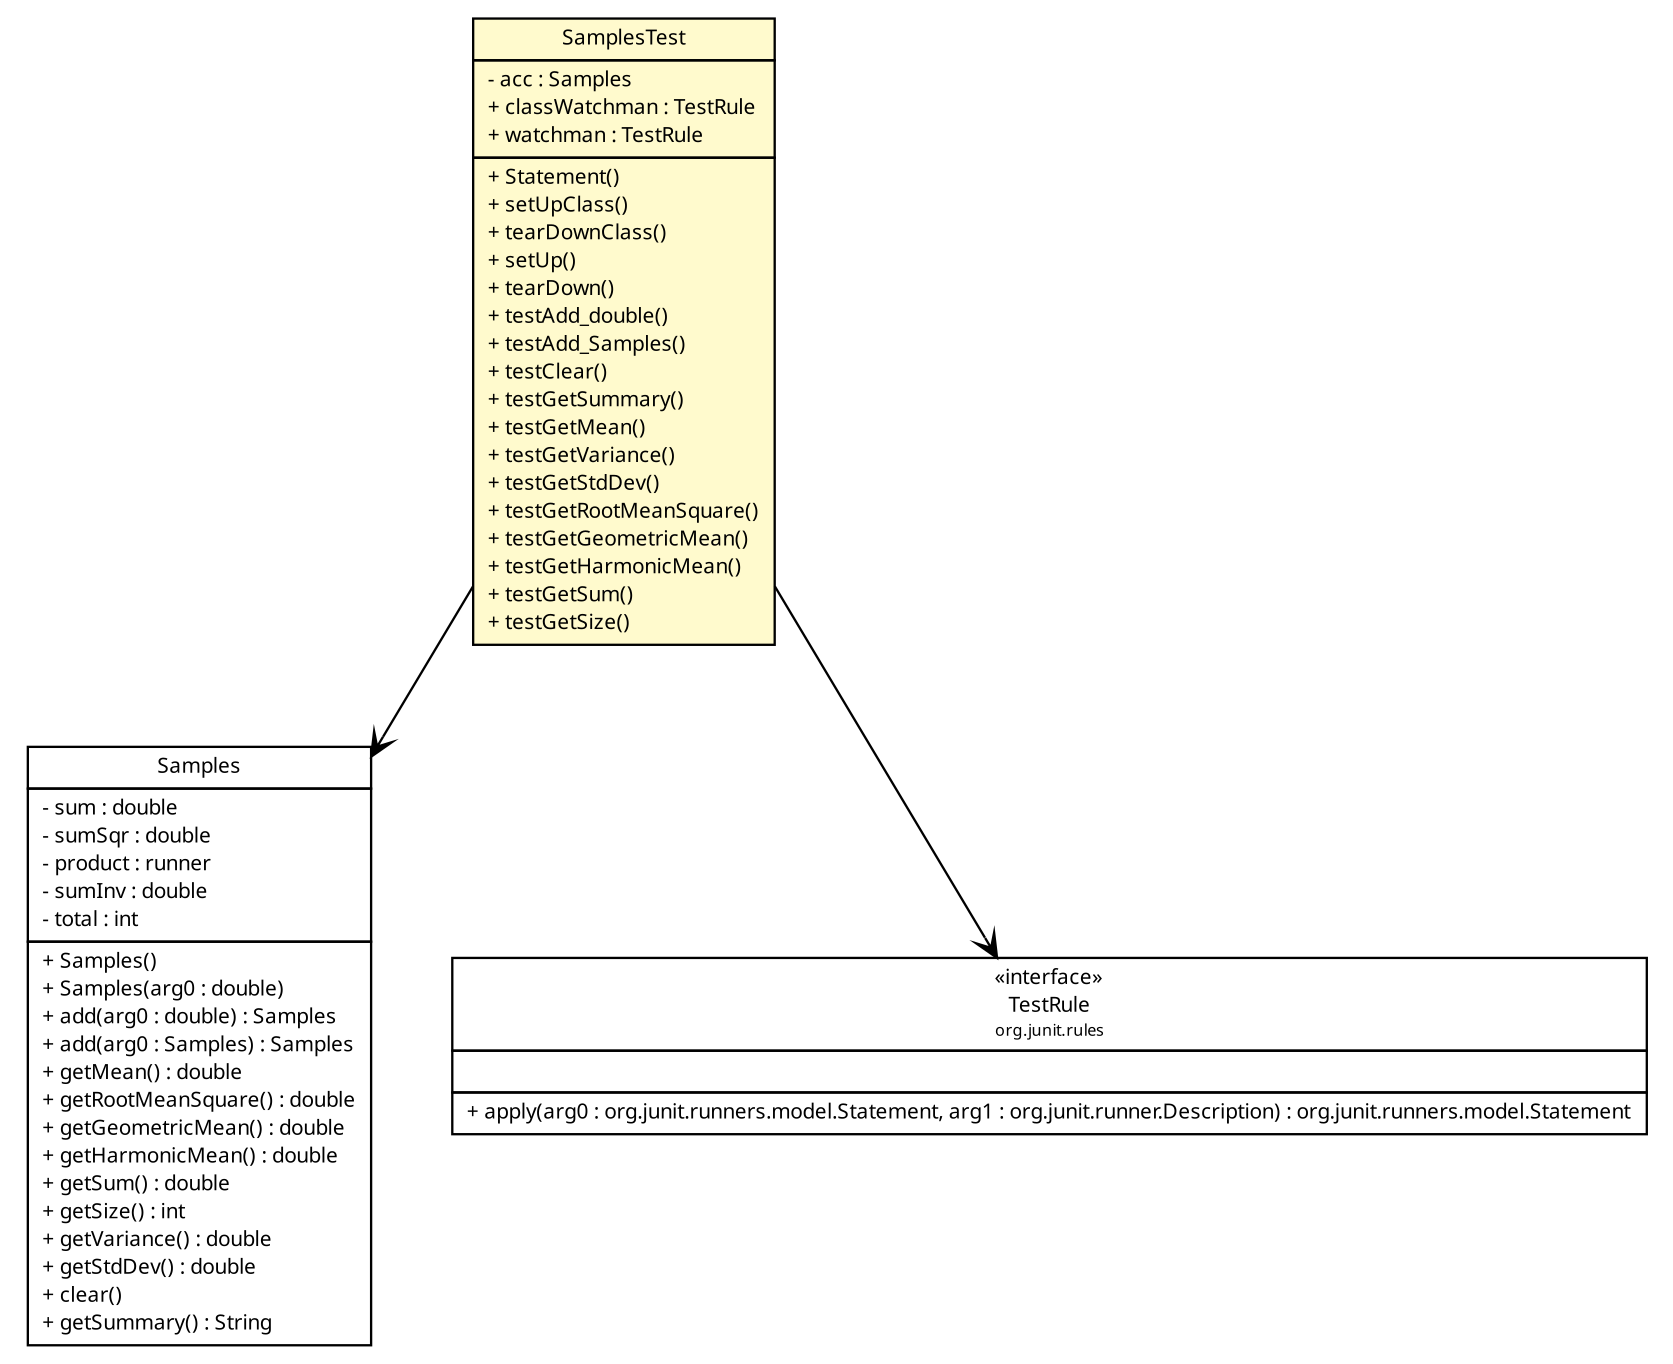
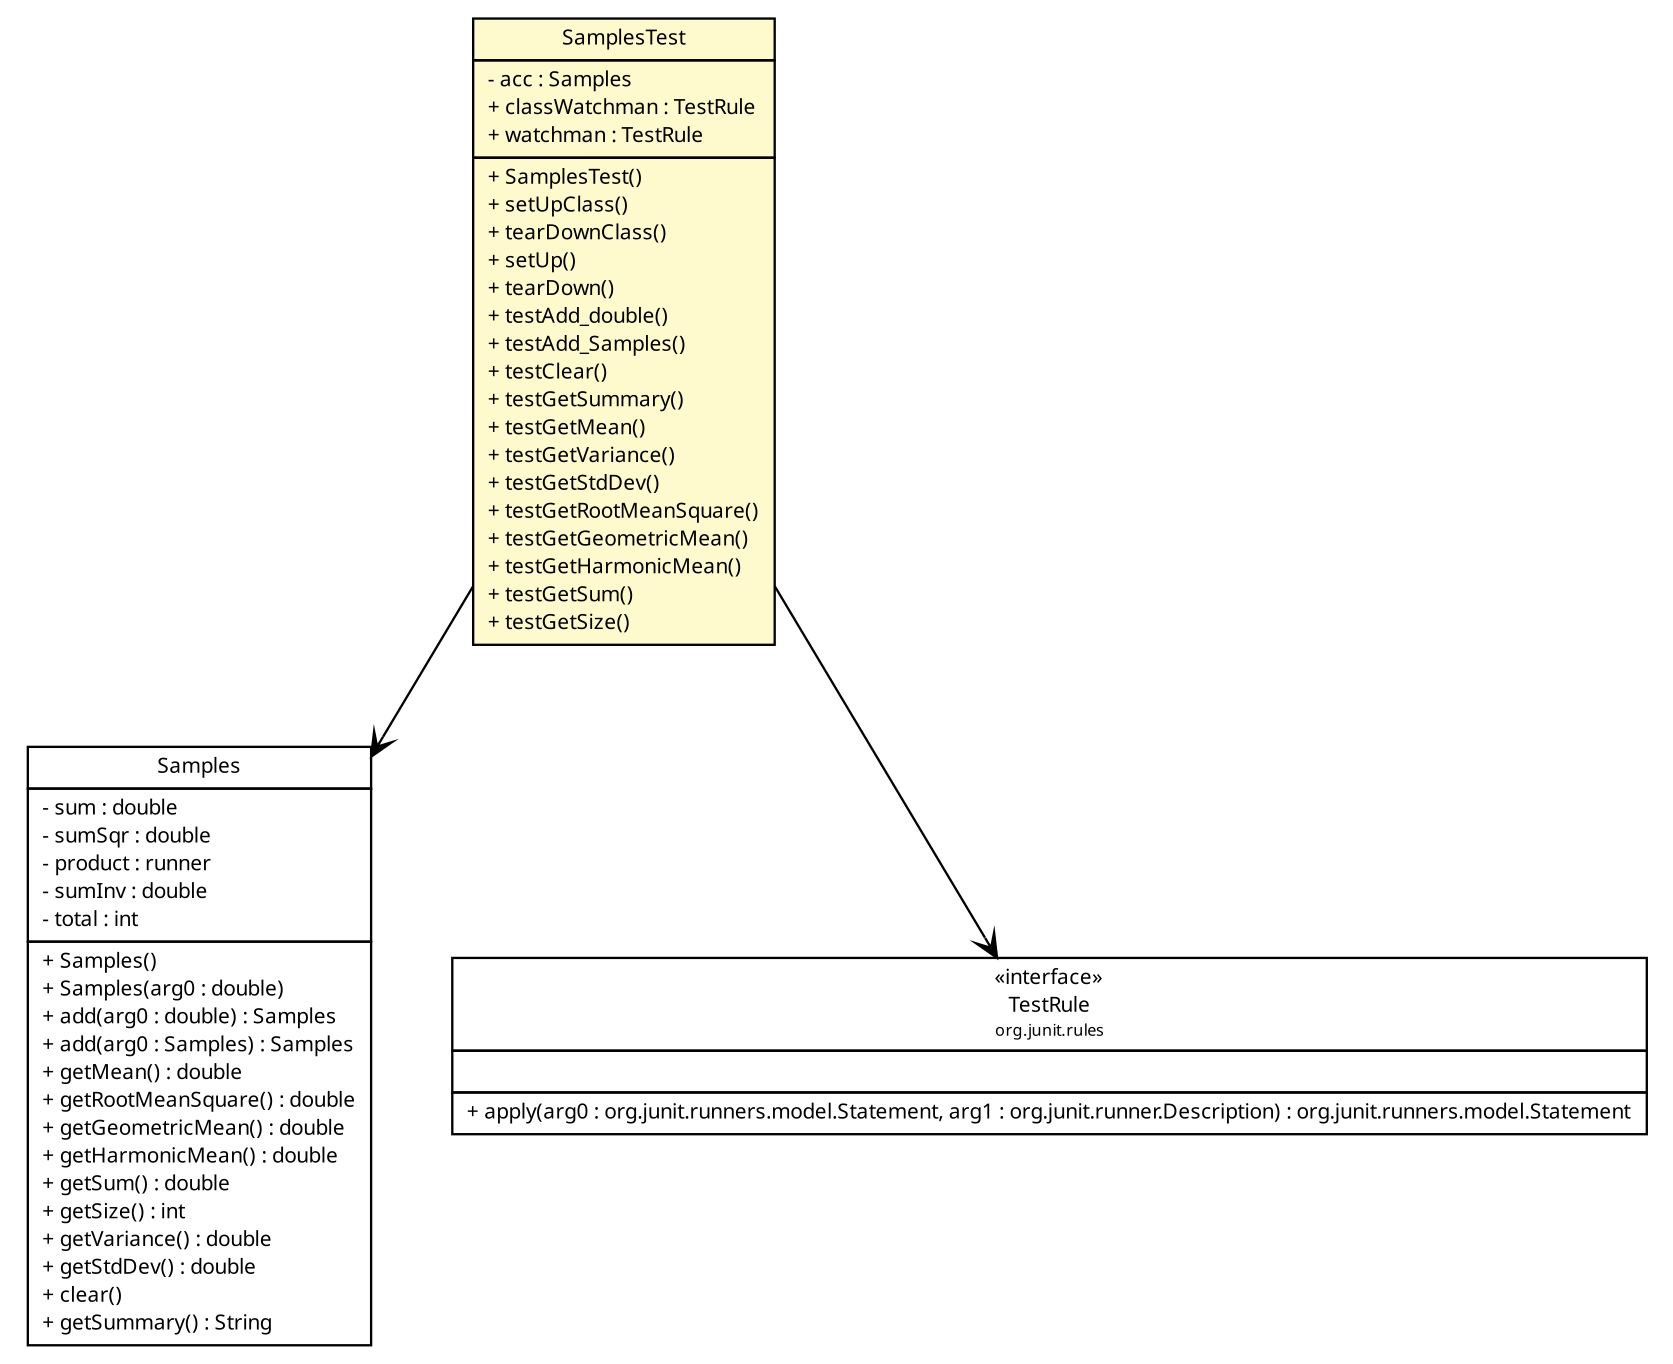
  digraph {
    nodesep=0.25
    ranksep=0.5
    node [fontcolor=black fontname="Trebuchet MS" fontsize=9.0 shape=plaintext]
    edge [arrowhead=open color=black fontcolor=black fontname="Trebuchet MS" fontsize=10.0 headport=p labelfontname="Trebuchet MS" labelfontsize=10 tailport=p]
-   n1 [label=<<table title="broadwick.statistics.SamplesTest" border="0" cellborder="1" cellspacing="0" cellpadding="2" port="p" bgcolor="lemonChiffon" href="./SamplesTest.html"> 		<tr><td><table border="0" cellspacing="0" cellpadding="1"> <tr><td align="center" balign="center"><font face="Trebuchet MS"> SamplesTest </font></td></tr> 		</table></td></tr> 		<tr><td><table border="0" cellspacing="0" cellpadding="1"> <tr><td align="left" balign="left"> - acc : Samples </td></tr> <tr><td align="left" balign="left"> + classWatchman : TestRule </td></tr> <tr><td align="left" balign="left"> + watchman : TestRule </td></tr> 		</table></td></tr> 		<tr><td><table border="0" cellspacing="0" cellpadding="1"> <tr><td align="left" balign="left"> + Statement() </td></tr> <tr><td align="left" balign="left"> + setUpClass() </td></tr> <tr><td align="left" balign="left"> + tearDownClass() </td></tr> <tr><td align="left" balign="left"> + setUp() </td></tr> <tr><td align="left" balign="left"> + tearDown() </td></tr> <tr><td align="left" balign="left"> + testAdd_double() </td></tr> <tr><td align="left" balign="left"> + testAdd_Samples() </td></tr> <tr><td align="left" balign="left"> + testClear() </td></tr> <tr><td align="left" balign="left"> + testGetSummary() </td></tr> <tr><td align="left" balign="left"> + testGetMean() </td></tr> <tr><td align="left" balign="left"> + testGetVariance() </td></tr> <tr><td align="left" balign="left"> + testGetStdDev() </td></tr> <tr><td align="left" balign="left"> + testGetRootMeanSquare() </td></tr> <tr><td align="left" balign="left"> + testGetGeometricMean() </td></tr> <tr><td align="left" balign="left"> + testGetHarmonicMean() </td></tr> <tr><td align="left" balign="left"> + testGetSum() </td></tr> <tr><td align="left" balign="left"> + testGetSize() </td></tr> 		</table></td></tr> 		</table>>]
+   n1 [label=<<table title="broadwick.statistics.SamplesTest" border="0" cellborder="1" cellspacing="0" cellpadding="2" port="p" bgcolor="lemonChiffon" href="./SamplesTest.html"> 		<tr><td><table border="0" cellspacing="0" cellpadding="1"> <tr><td align="center" balign="center"><font face="Trebuchet MS"> SamplesTest </font></td></tr> 		</table></td></tr> 		<tr><td><table border="0" cellspacing="0" cellpadding="1"> <tr><td align="left" balign="left"> - acc : Samples </td></tr> <tr><td align="left" balign="left"> + classWatchman : TestRule </td></tr> <tr><td align="left" balign="left"> + watchman : TestRule </td></tr> 		</table></td></tr> 		<tr><td><table border="0" cellspacing="0" cellpadding="1"> <tr><td align="left" balign="left"> + SamplesTest() </td></tr> <tr><td align="left" balign="left"> + setUpClass() </td></tr> <tr><td align="left" balign="left"> + tearDownClass() </td></tr> <tr><td align="left" balign="left"> + setUp() </td></tr> <tr><td align="left" balign="left"> + tearDown() </td></tr> <tr><td align="left" balign="left"> + testAdd_double() </td></tr> <tr><td align="left" balign="left"> + testAdd_Samples() </td></tr> <tr><td align="left" balign="left"> + testClear() </td></tr> <tr><td align="left" balign="left"> + testGetSummary() </td></tr> <tr><td align="left" balign="left"> + testGetMean() </td></tr> <tr><td align="left" balign="left"> + testGetVariance() </td></tr> <tr><td align="left" balign="left"> + testGetStdDev() </td></tr> <tr><td align="left" balign="left"> + testGetRootMeanSquare() </td></tr> <tr><td align="left" balign="left"> + testGetGeometricMean() </td></tr> <tr><td align="left" balign="left"> + testGetHarmonicMean() </td></tr> <tr><td align="left" balign="left"> + testGetSum() </td></tr> <tr><td align="left" balign="left"> + testGetSize() </td></tr> 		</table></td></tr> 		</table>>]
    n2 [label=<<table title="broadwick.statistics.Samples" border="0" cellborder="1" cellspacing="0" cellpadding="2" port="p" href="http://java.sun.com/j2se/1.4.2/docs/api/broadwick/statistics/Samples.html"> 		<tr><td><table border="0" cellspacing="0" cellpadding="1"> <tr><td align="center" balign="center"><font face="Trebuchet MS"> Samples </font></td></tr> 		</table></td></tr> 		<tr><td><table border="0" cellspacing="0" cellpadding="1"> <tr><td align="left" balign="left"> - sum : double </td></tr> <tr><td align="left" balign="left"> - sumSqr : double </td></tr> <tr><td align="left" balign="left"> - product : runner </td></tr> <tr><td align="left" balign="left"> - sumInv : double </td></tr> <tr><td align="left" balign="left"> - total : int </td></tr> 		</table></td></tr> 		<tr><td><table border="0" cellspacing="0" cellpadding="1"> <tr><td align="left" balign="left"> + Samples() </td></tr> <tr><td align="left" balign="left"> + Samples(arg0 : double) </td></tr> <tr><td align="left" balign="left"> + add(arg0 : double) : Samples </td></tr> <tr><td align="left" balign="left"> + add(arg0 : Samples) : Samples </td></tr> <tr><td align="left" balign="left"> + getMean() : double </td></tr> <tr><td align="left" balign="left"> + getRootMeanSquare() : double </td></tr> <tr><td align="left" balign="left"> + getGeometricMean() : double </td></tr> <tr><td align="left" balign="left"> + getHarmonicMean() : double </td></tr> <tr><td align="left" balign="left"> + getSum() : double </td></tr> <tr><td align="left" balign="left"> + getSize() : int </td></tr> <tr><td align="left" balign="left"> + getVariance() : double </td></tr> <tr><td align="left" balign="left"> + getStdDev() : double </td></tr> <tr><td align="left" balign="left"> + clear() </td></tr> <tr><td align="left" balign="left"> + getSummary() : String </td></tr> 		</table></td></tr> 		</table>>]
    n3 [label=<<table title="org.junit.rules.TestRule" border="0" cellborder="1" cellspacing="0" cellpadding="2" port="p" href="http://java.sun.com/j2se/1.4.2/docs/api/org/junit/rules/TestRule.html"> 		<tr><td><table border="0" cellspacing="0" cellpadding="1"> <tr><td align="center" balign="center"> &#171;interface&#187; </td></tr> <tr><td align="center" balign="center"><font face="Trebuchet MS"> TestRule </font></td></tr> <tr><td align="center" balign="center"><font face="Trebuchet MS" point-size="7.0"> org.junit.rules </font></td></tr> 		</table></td></tr> 		<tr><td><table border="0" cellspacing="0" cellpadding="1"> <tr><td align="left" balign="left">  </td></tr> 		</table></td></tr> 		<tr><td><table border="0" cellspacing="0" cellpadding="1"> <tr><td align="left" balign="left"><font face="Trebuchet MS" point-size="9.0"> + apply(arg0 : org.junit.runners.model.Statement, arg1 : org.junit.runner.Description) : org.junit.runners.model.Statement </font></td></tr> 		</table></td></tr> 		</table>>]
    n1 -> n2
    n1 -> n3
  }
